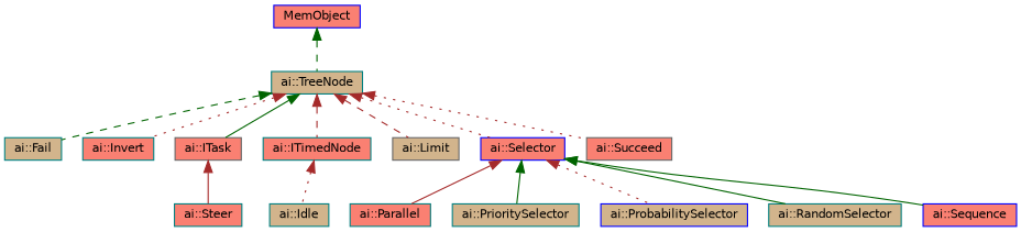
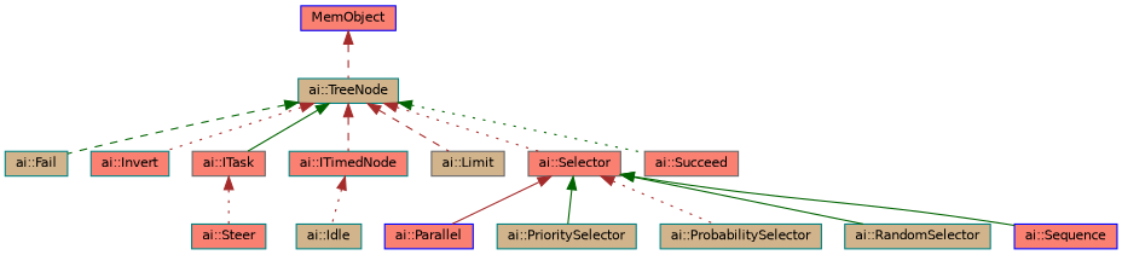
  digraph {
    rankdir=TB
    node [color=teal fillcolor=salmon fontname=Helvetica fontsize=10 shape=record style=filled]
    edge [color=brown dir=back fontname=Helvetica fontsize=10 labelfontname=Helvetica labelfontsize=10 style=dotted]
    n1 [fillcolor=tan fontcolor=black height=0.2 label="ai::TreeNode" width=0.4]
    n2 [fillcolor=tan height=0.2 label="ai::Fail" width=0.4]
    n3 [height=0.2 label="ai::Invert" width=0.4]
    n4 [color=gray40 height=0.2 label="ai::ITask" width=0.4]
    n5 [height=0.2 label="ai::ITimedNode" width=0.4]
    n6 [color=gray40 fillcolor=tan height=0.2 label="ai::Limit" width=0.4]
-   n7 [color=blue height=0.2 label="ai::Selector" width=0.4]
+   n7 [color=gray40 height=0.2 label="ai::Selector" width=0.4]
    n8 [color=gray40 height=0.2 label="ai::Succeed" width=0.4]
    n9 [height=0.2 label="ai::Steer" width=0.4]
    n10 [fillcolor=tan height=0.2 label="ai::Idle" width=0.4]
-   n11 [height=0.2 label="ai::Parallel" width=0.4]
+   n11 [color=blue height=0.2 label="ai::Parallel" width=0.4]
    n12 [fillcolor=tan height=0.2 label="ai::PrioritySelector" width=0.4]
-   n13 [color=blue fillcolor=tan height=0.2 label="ai::ProbabilitySelector" width=0.4]
+   n13 [fillcolor=tan height=0.2 label="ai::ProbabilitySelector" width=0.4]
    n14 [fillcolor=tan height=0.2 label="ai::RandomSelector" width=0.4]
    n15 [color=blue height=0.2 label="ai::Sequence" width=0.4]
    n16 [color=blue height=0.2 label=MemObject width=0.4]
    n1 -> n2 [color=darkgreen style=dashed]
    n1 -> n3
    n1 -> n4 [color=darkgreen style=solid]
    n1 -> n5 [style=dashed]
    n1 -> n6 [style=dashed]
    n1 -> n7
-   n1 -> n8
-   n4 -> n9 [style=solid]
+   n1 -> n8 [color=darkgreen]
+   n4 -> n9
    n5 -> n10
    n7 -> n11 [style=solid]
    n7 -> n12 [color=darkgreen style=solid]
    n7 -> n13
    n7 -> n14 [color=darkgreen style=solid]
    n7 -> n15 [color=darkgreen style=solid]
-   n16 -> n1 [color=darkgreen style=dashed]
+   n16 -> n1 [style=dashed]
  }
